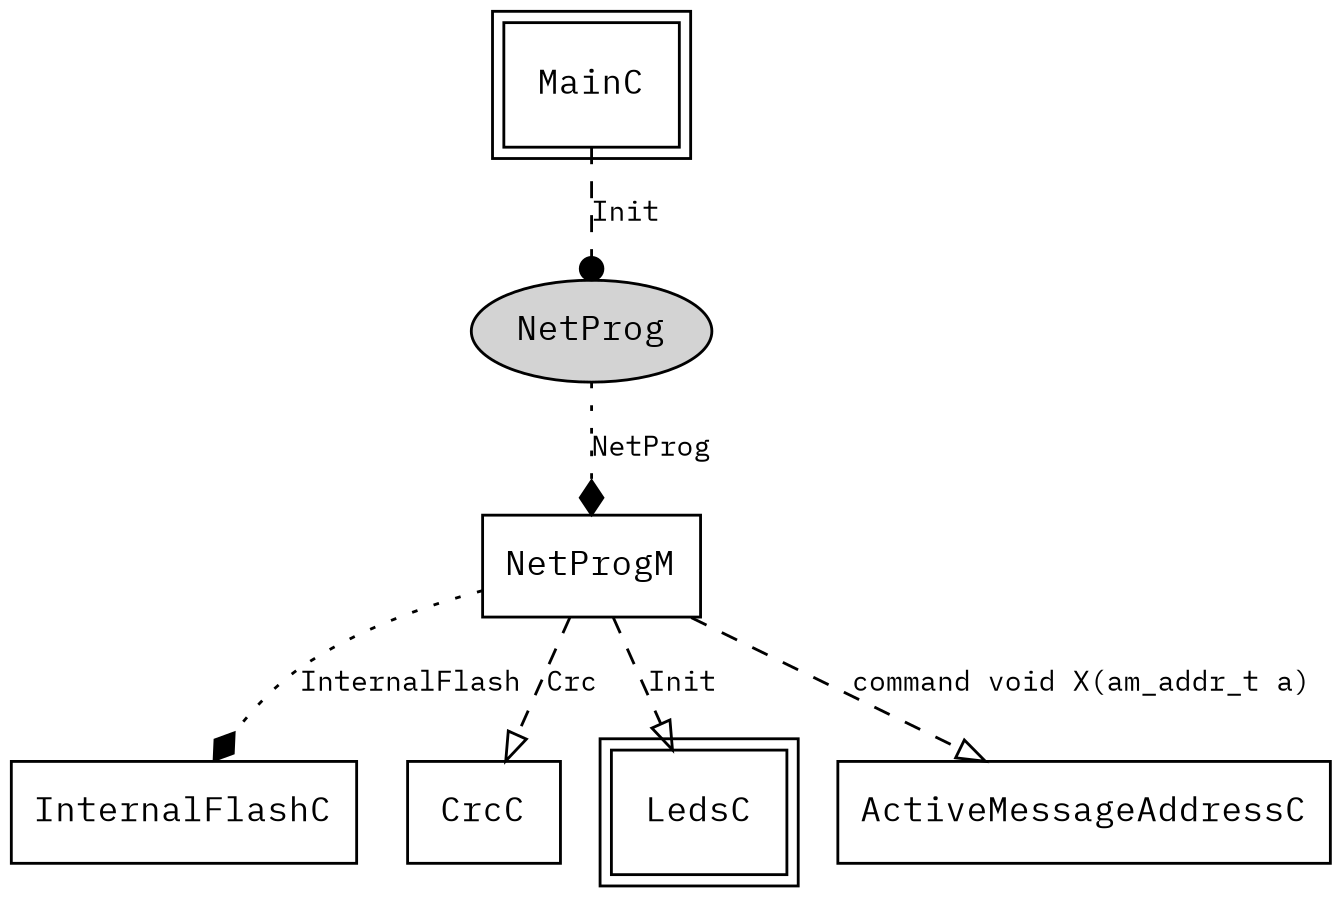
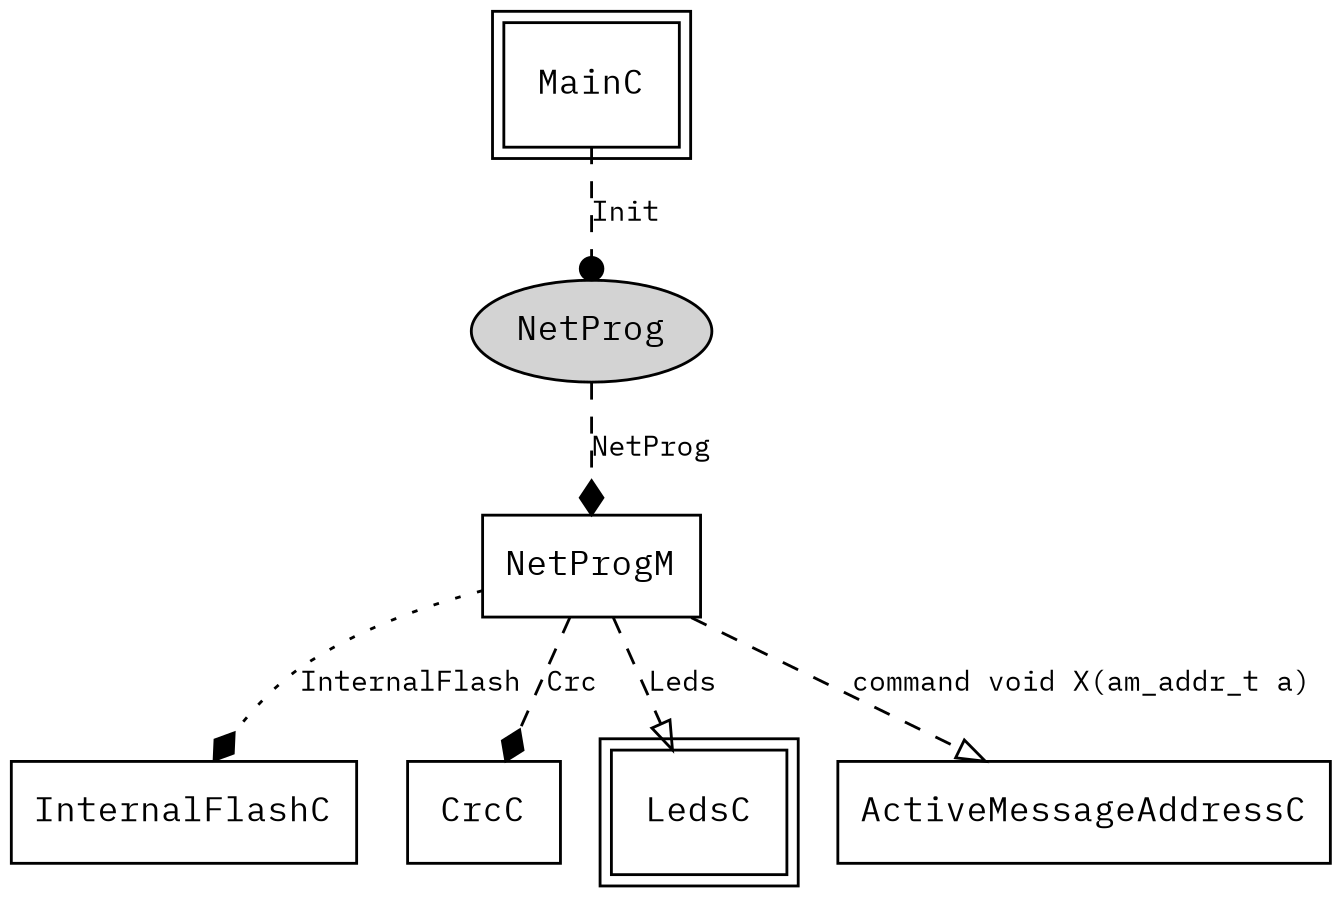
  digraph {
    fontname="IBM Plex Mono"
    node [fontname="IBM Plex Mono" fontsize=12 shape=box]
    edge [arrowhead=diamond fontname="IBM Plex Mono" fontsize=10 style=dashed]
    n1 [label=NetProg shape=ellipse style=filled]
    NetProgM
    InternalFlashC
    CrcC
    LedsC [peripheries=2]
    ActiveMessageAddressC
    MainC [peripheries=2]
-   n1 -> NetProgM [label=NetProg style=dotted]
+   n1 -> NetProgM [label=NetProg]
    NetProgM -> InternalFlashC [label=InternalFlash style=dotted]
-   NetProgM -> CrcC [arrowhead=onormal label=Crc]
-   NetProgM -> LedsC [arrowhead=onormal label=Init]
+   NetProgM -> CrcC [label=Crc]
+   NetProgM -> LedsC [arrowhead=onormal label=Leds]
    NetProgM -> ActiveMessageAddressC [arrowhead=onormal label="command void X(am_addr_t a)"]
    MainC -> n1 [arrowhead=dot label=Init]
  }
